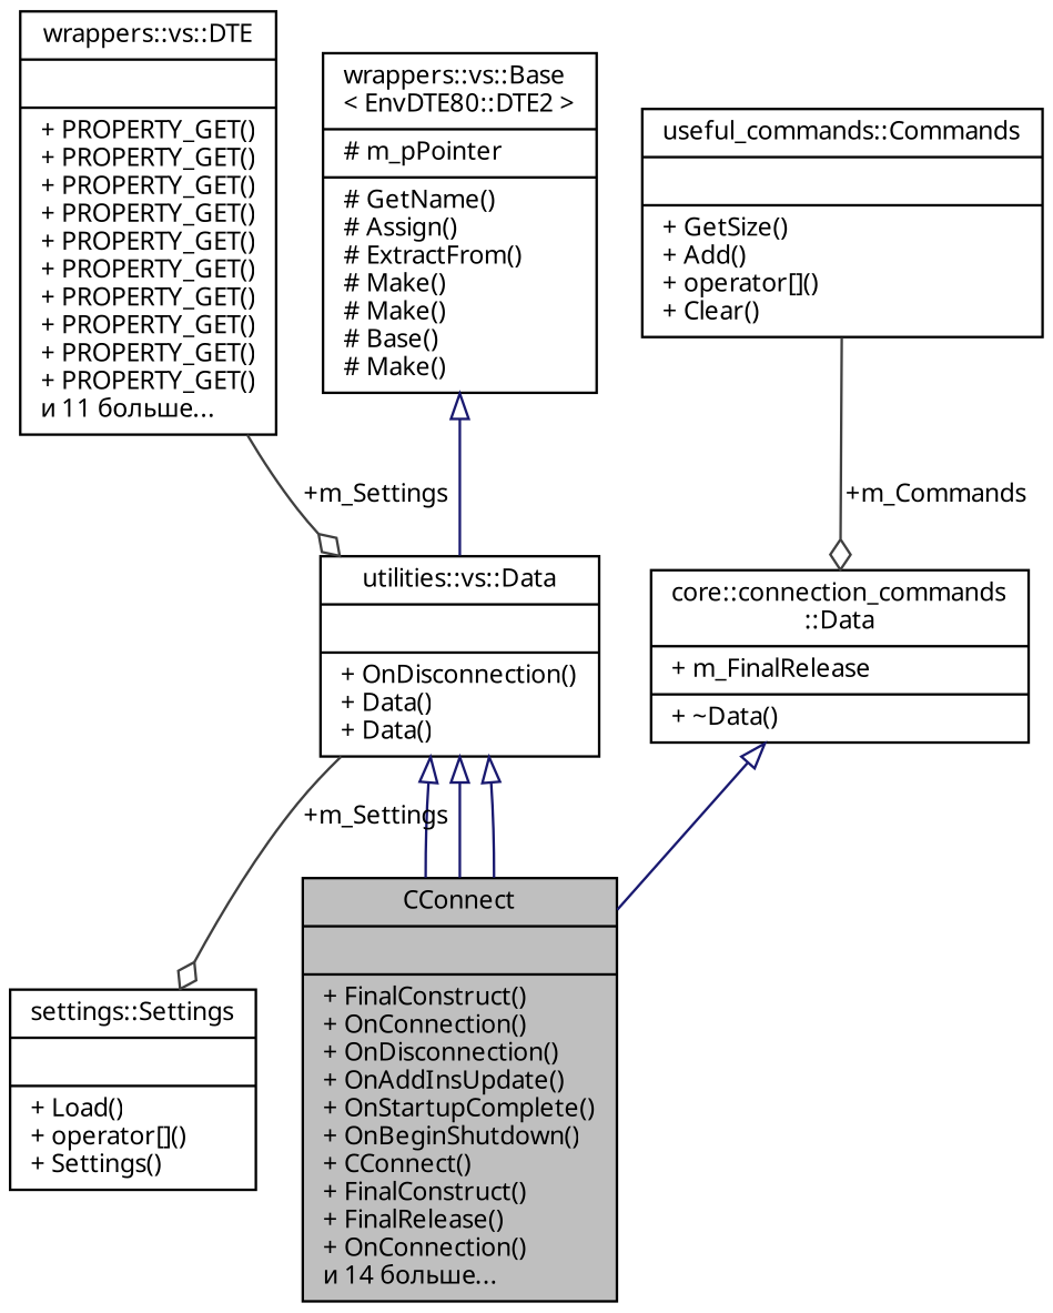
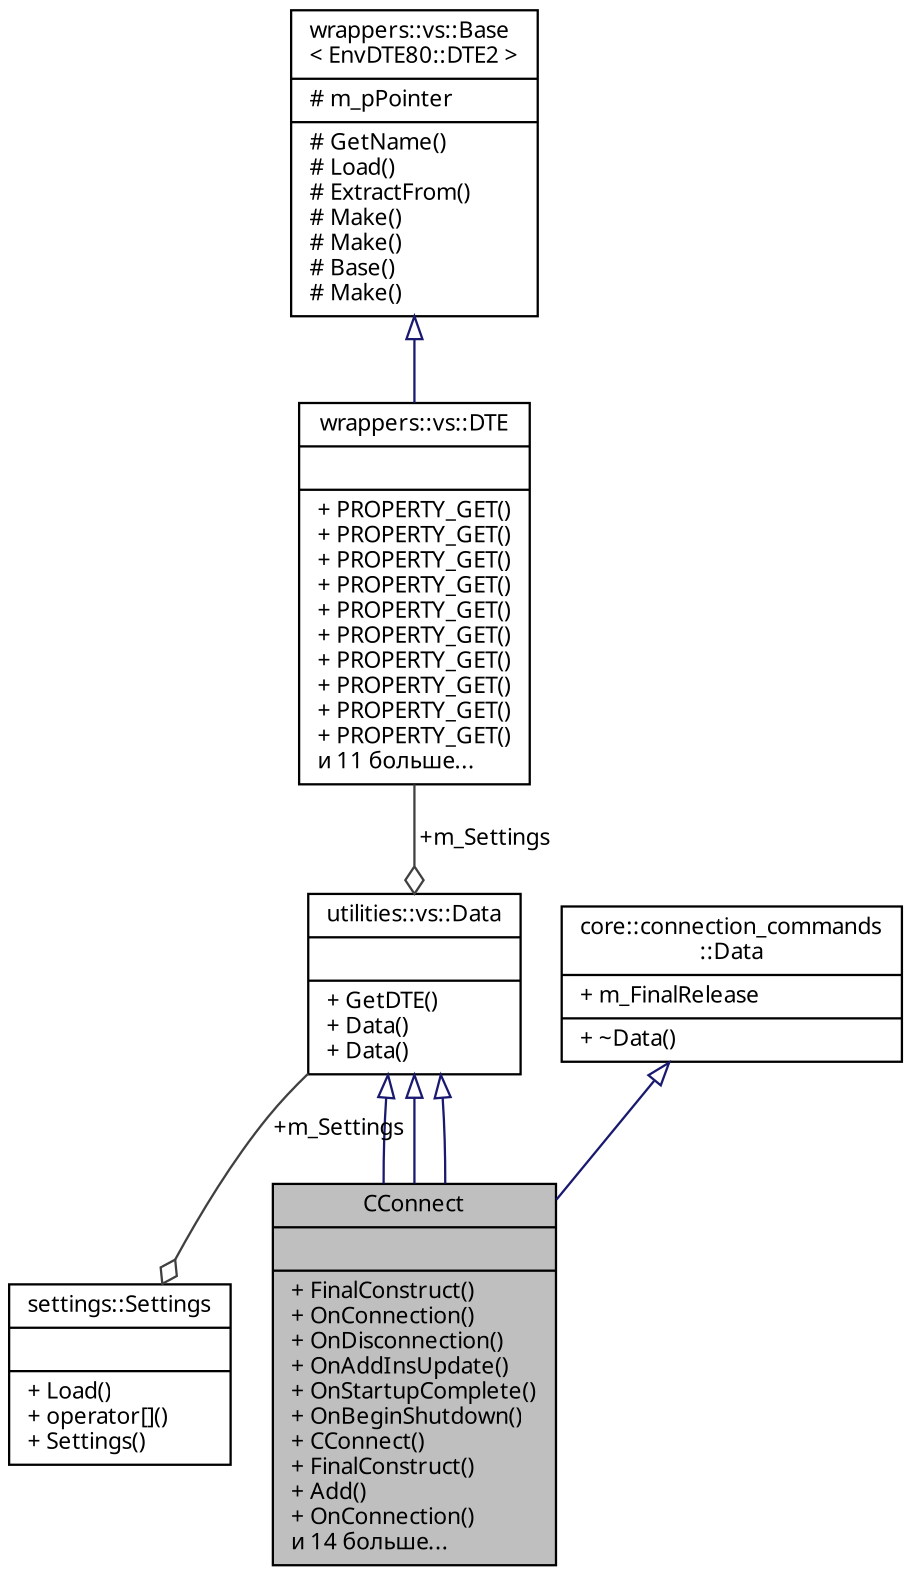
  digraph {
    node [color=black fillcolor=white fontname=Verdana fontsize=10 shape=record style=filled]
    edge [arrowtail=onormal color=midnightblue dir=back fontname=Verdana fontsize=10 labelfontname=Verdana labelfontsize=10 style=solid]
-   n1 [fillcolor=grey75 fontcolor=black height=0.2 label="{CConnect\n||+ FinalConstruct()\l+ OnConnection()\l+ OnDisconnection()\l+ OnAddInsUpdate()\l+ OnStartupComplete()\l+ OnBeginShutdown()\l+ CConnect()\l+ FinalConstruct()\l+ FinalRelease()\l+ OnConnection()\lи 14 больше...\l}" width=0.4]
-   n2 [height=0.2 label="{utilities::vs::Data\n||+ OnDisconnection()\l+ Data()\l+ Data()\l}" width=0.4]
+   n1 [fillcolor=grey75 fontcolor=black height=0.2 label="{CConnect\n||+ FinalConstruct()\l+ OnConnection()\l+ OnDisconnection()\l+ OnAddInsUpdate()\l+ OnStartupComplete()\l+ OnBeginShutdown()\l+ CConnect()\l+ FinalConstruct()\l+ Add()\l+ OnConnection()\lи 14 больше...\l}" width=0.4]
+   n2 [height=0.2 label="{utilities::vs::Data\n||+ GetDTE()\l+ Data()\l+ Data()\l}" width=0.4]
    n3 [height=0.2 label="{settings::Settings\n||+ Load()\l+ operator[]()\l+ Settings()\l}" width=0.4]
    n4 [height=0.2 label="{wrappers::vs::DTE\n||+ PROPERTY_GET()\l+ PROPERTY_GET()\l+ PROPERTY_GET()\l+ PROPERTY_GET()\l+ PROPERTY_GET()\l+ PROPERTY_GET()\l+ PROPERTY_GET()\l+ PROPERTY_GET()\l+ PROPERTY_GET()\l+ PROPERTY_GET()\lи 11 больше...\l}" width=0.4]
-   n5 [height=0.2 label="{wrappers::vs::Base\l\< EnvDTE80::DTE2 \>\n|# m_pPointer\l|# GetName()\l# Assign()\l# ExtractFrom()\l# Make()\l# Make()\l# Base()\l# Make()\l}" width=0.4]
+   n5 [height=0.2 label="{wrappers::vs::Base\l\< EnvDTE80::DTE2 \>\n|# m_pPointer\l|# GetName()\l# Load()\l# ExtractFrom()\l# Make()\l# Make()\l# Base()\l# Make()\l}" width=0.4]
    n6 [height=0.2 label="{core::connection_commands\l::Data\n|+ m_FinalRelease\l|+ ~Data()\l}" width=0.4]
-   n7 [height=0.2 label="{useful_commands::Commands\n||+ GetSize()\l+ Add()\l+ operator[]()\l+ Clear()\l}" width=0.4]
    n2 -> n1
    n2 -> n1
    n2 -> n1
    n2 -> n3 [arrowhead=odiamond color=grey25 label=" +m_Settings" arrowtail="" dir=""]
    n4 -> n2 [arrowhead=odiamond color=grey25 label=" +m_Settings" arrowtail="" dir=""]
-   n5 -> n2
+   n5 -> n4
    n6 -> n1
-   n7 -> n6 [arrowhead=odiamond color=grey25 label=" +m_Commands" arrowtail="" dir=""]
  }
